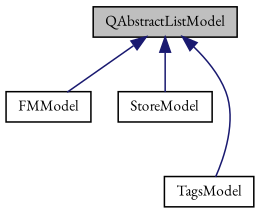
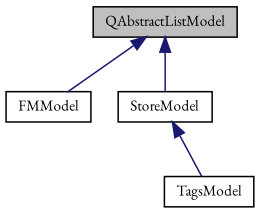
  digraph {
    fontname="EB Garamond"
    node [color=black fillcolor=white fontname="EB Garamond" fontsize=10 shape=record style=filled]
    edge [color=midnightblue dir=back fontname="EB Garamond" fontsize=10 labelfontname=Helvetica labelfontsize=10 style=solid]
    n1 [fillcolor=grey75 fontcolor=black height=0.2 label=QAbstractListModel width=0.4]
    n2 [height=0.2 label=FMModel width=0.4]
    n3 [height=0.2 label=StoreModel width=0.4]
    n4 [height=0.2 label=TagsModel width=0.4]
    n1 -> n2
    n1 -> n3
-   n1 -> n4
+   n3 -> n4
  }
